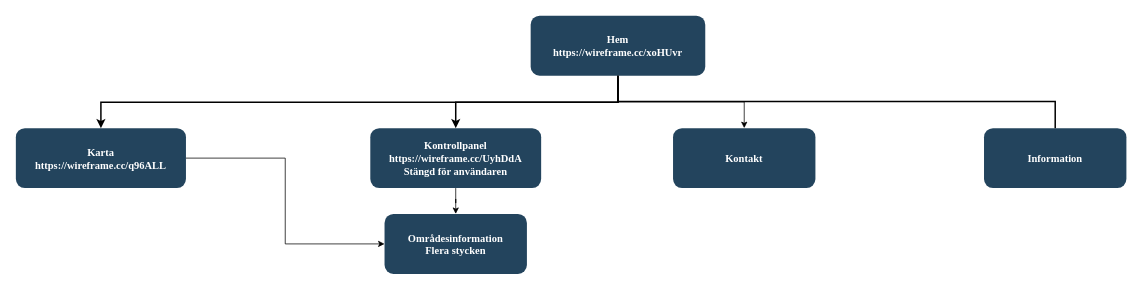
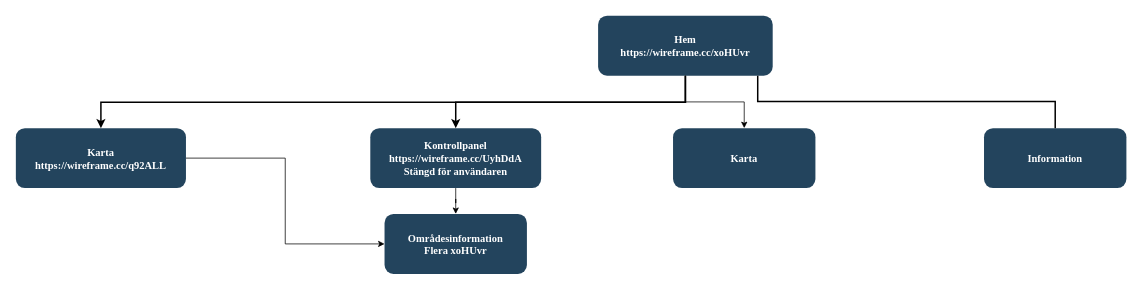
  <mxCell id="0" />
  <mxCell id="1" parent="0" />
  <mxCell id="2" style="edgeStyle=orthogonalEdgeStyle;rounded=0;orthogonalLoop=1;jettySize=auto;html=1;fontColor=#FFFFFF;" parent="1" source="3" target="6" edge="1"><mxGeometry relative="1" as="geometry" /></mxCell>
- <mxCell id="3" value="Hem&#10;https://wireframe.cc/xoHUvr" style="rounded=1;fillColor=#23445D;gradientColor=none;strokeColor=none;fontColor=#FFFFFF;fontStyle=1;fontFamily=Tahoma;fontSize=14" parent="1" vertex="1"><mxGeometry x="707" y="20.5" width="233" height="80" as="geometry" /></mxCell>
+ <mxCell id="3" value="Hem&#10;https://wireframe.cc/xoHUvr" style="rounded=1;fillColor=#23445D;gradientColor=none;strokeColor=none;fontColor=#FFFFFF;fontStyle=1;fontFamily=Tahoma;fontSize=14" parent="1" vertex="1"><mxGeometry x="797" y="20.5" width="233" height="80" as="geometry" /></mxCell>
  <mxCell id="4" value="Information" style="rounded=1;fillColor=#23445D;gradientColor=none;strokeColor=none;fontColor=#FFFFFF;fontStyle=1;fontFamily=Tahoma;fontSize=14" parent="1" vertex="1"><mxGeometry x="1312" y="170.5" width="190" height="80" as="geometry" /></mxCell>
  <mxCell id="5" value="" style="edgeStyle=elbowEdgeStyle;elbow=vertical;strokeWidth=2;rounded=0;endArrow=none;" parent="1" source="3" target="4" edge="1"><mxGeometry x="337" y="215.5" width="100" height="100" as="geometry"><mxPoint x="287" y="150.5" as="sourcePoint" /><mxPoint x="387" y="50.5" as="targetPoint" /><Array as="points"><mxPoint x="1010" y="135" /></Array></mxGeometry></mxCell>
- <mxCell id="6" value="Kontakt" style="rounded=1;fillColor=#23445D;gradientColor=none;strokeColor=none;fontColor=#FFFFFF;fontStyle=1;fontFamily=Tahoma;fontSize=14" parent="1" vertex="1"><mxGeometry x="897" y="170.5" width="190" height="80" as="geometry" /></mxCell>
+ <mxCell id="6" value="Karta" style="rounded=1;fillColor=#23445D;gradientColor=none;strokeColor=none;fontColor=#FFFFFF;fontStyle=1;fontFamily=Tahoma;fontSize=14" parent="1" vertex="1"><mxGeometry x="897" y="170.5" width="190" height="80" as="geometry" /></mxCell>
  <mxCell id="7" style="edgeStyle=orthogonalEdgeStyle;rounded=0;orthogonalLoop=1;jettySize=auto;html=1;fontColor=#FFFFFF;" parent="1" source="8" target="13" edge="1"><mxGeometry relative="1" as="geometry" /></mxCell>
  <mxCell id="8" value="Kontrollpanel&#10;https://wireframe.cc/UyhDdA&#10;Stängd för användaren" style="rounded=1;fillColor=#23445D;gradientColor=none;strokeColor=none;fontColor=#FFFFFF;fontStyle=1;fontFamily=Tahoma;fontSize=14" parent="1" vertex="1"><mxGeometry x="493" y="170.5" width="228" height="80" as="geometry" /></mxCell>
  <mxCell id="9" style="edgeStyle=orthogonalEdgeStyle;orthogonalLoop=1;jettySize=auto;html=1;entryX=0;entryY=0.5;entryDx=0;entryDy=0;fontColor=#FFFFFF;rounded=0;jumpStyle=none;" parent="1" source="10" target="13" edge="1"><mxGeometry relative="1" as="geometry" /></mxCell>
- <mxCell id="10" value="Karta&#10;https://wireframe.cc/q96ALL" style="rounded=1;fillColor=#23445D;gradientColor=none;strokeColor=none;fontColor=#FFFFFF;fontStyle=1;fontFamily=Tahoma;fontSize=14" parent="1" vertex="1"><mxGeometry x="20" y="170.5" width="227" height="80" as="geometry" /></mxCell>
+ <mxCell id="10" value="Karta&#10;https://wireframe.cc/q92ALL" style="rounded=1;fillColor=#23445D;gradientColor=none;strokeColor=none;fontColor=#FFFFFF;fontStyle=1;fontFamily=Tahoma;fontSize=14" parent="1" vertex="1"><mxGeometry x="20" y="170.5" width="227" height="80" as="geometry" /></mxCell>
  <mxCell id="11" value="" style="edgeStyle=elbowEdgeStyle;elbow=vertical;strokeWidth=2;rounded=0" parent="1" source="3" target="8" edge="1"><mxGeometry x="347" y="225.5" width="100" height="100" as="geometry"><mxPoint x="812" y="110.5" as="sourcePoint" /><mxPoint x="1417" y="180.5" as="targetPoint" /></mxGeometry></mxCell>
  <mxCell id="12" value="" style="edgeStyle=elbowEdgeStyle;elbow=vertical;strokeWidth=2;rounded=0" parent="1" source="3" target="10" edge="1"><mxGeometry x="-23" y="135.5" width="100" height="100" as="geometry"><mxPoint x="-73" y="70.5" as="sourcePoint" /><mxPoint x="27" y="-29.5" as="targetPoint" /></mxGeometry></mxCell>
- <mxCell id="13" value="Områdesinformation&#10;Flera stycken" style="rounded=1;fillColor=#23445D;gradientColor=none;strokeColor=none;fontColor=#FFFFFF;fontStyle=1;fontFamily=Tahoma;fontSize=14" parent="1" vertex="1"><mxGeometry x="512" y="285" width="190" height="80" as="geometry" /></mxCell>
+ <mxCell id="13" value="Områdesinformation&#10;Flera xoHUvr" style="rounded=1;fillColor=#23445D;gradientColor=none;strokeColor=none;fontColor=#FFFFFF;fontStyle=1;fontFamily=Tahoma;fontSize=14" parent="1" vertex="1"><mxGeometry x="512" y="285" width="190" height="80" as="geometry" /></mxCell>
